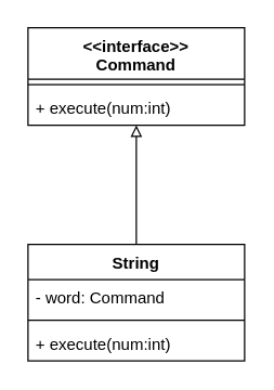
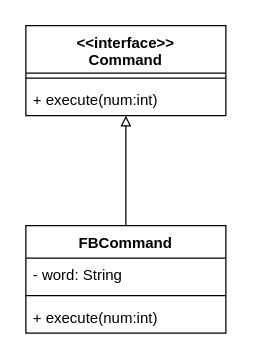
  <mxCell id="0" />
  <mxCell id="1" parent="0" />
  <mxCell id="2" value="&lt;&lt;interface&gt;&gt;&#10;Command" style="swimlane;fontStyle=1;align=center;verticalAlign=top;childLayout=stackLayout;horizontal=1;startSize=38;horizontalStack=0;resizeParent=1;resizeParentMax=0;resizeLast=0;collapsible=1;marginBottom=0;" vertex="1" parent="1"><mxGeometry x="20" y="20" width="160" height="72" as="geometry" /></mxCell>
  <mxCell id="3" value="" style="line;strokeWidth=1;fillColor=none;align=left;verticalAlign=middle;spacingTop=-1;spacingLeft=3;spacingRight=3;rotatable=0;labelPosition=right;points=[];portConstraint=eastwest;" vertex="1" parent="2"><mxGeometry y="38" width="160" height="8" as="geometry" /></mxCell>
  <mxCell id="4" value="+ execute(num:int)" style="text;strokeColor=none;fillColor=none;align=left;verticalAlign=top;spacingLeft=4;spacingRight=4;overflow=hidden;rotatable=0;points=[[0,0.5],[1,0.5]];portConstraint=eastwest;" vertex="1" parent="2"><mxGeometry y="46" width="160" height="26" as="geometry" /></mxCell>
  <mxCell id="5" style="edgeStyle=orthogonalEdgeStyle;rounded=0;orthogonalLoop=1;jettySize=auto;html=1;entryX=0.5;entryY=1;entryDx=0;entryDy=0;endArrow=block;endFill=0;" edge="1" parent="1" source="6" target="2"><mxGeometry relative="1" as="geometry" /></mxCell>
- <mxCell id="6" value="String" style="swimlane;fontStyle=1;align=center;verticalAlign=top;childLayout=stackLayout;horizontal=1;startSize=26;horizontalStack=0;resizeParent=1;resizeParentMax=0;resizeLast=0;collapsible=1;marginBottom=0;" vertex="1" parent="1"><mxGeometry x="20" y="180" width="160" height="86" as="geometry" /></mxCell>
- <mxCell id="7" value="- word: Command" style="text;strokeColor=none;fillColor=none;align=left;verticalAlign=top;spacingLeft=4;spacingRight=4;overflow=hidden;rotatable=0;points=[[0,0.5],[1,0.5]];portConstraint=eastwest;" vertex="1" parent="6"><mxGeometry y="26" width="160" height="26" as="geometry" /></mxCell>
+ <mxCell id="6" value="FBCommand" style="swimlane;fontStyle=1;align=center;verticalAlign=top;childLayout=stackLayout;horizontal=1;startSize=26;horizontalStack=0;resizeParent=1;resizeParentMax=0;resizeLast=0;collapsible=1;marginBottom=0;" vertex="1" parent="1"><mxGeometry x="20" y="180" width="160" height="86" as="geometry" /></mxCell>
+ <mxCell id="7" value="- word: String" style="text;strokeColor=none;fillColor=none;align=left;verticalAlign=top;spacingLeft=4;spacingRight=4;overflow=hidden;rotatable=0;points=[[0,0.5],[1,0.5]];portConstraint=eastwest;" vertex="1" parent="6"><mxGeometry y="26" width="160" height="26" as="geometry" /></mxCell>
  <mxCell id="8" value="" style="line;strokeWidth=1;fillColor=none;align=left;verticalAlign=middle;spacingTop=-1;spacingLeft=3;spacingRight=3;rotatable=0;labelPosition=right;points=[];portConstraint=eastwest;" vertex="1" parent="6"><mxGeometry y="52" width="160" height="8" as="geometry" /></mxCell>
  <mxCell id="9" value="+ execute(num:int)" style="text;strokeColor=none;fillColor=none;align=left;verticalAlign=top;spacingLeft=4;spacingRight=4;overflow=hidden;rotatable=0;points=[[0,0.5],[1,0.5]];portConstraint=eastwest;" vertex="1" parent="6"><mxGeometry y="60" width="160" height="26" as="geometry" /></mxCell>
